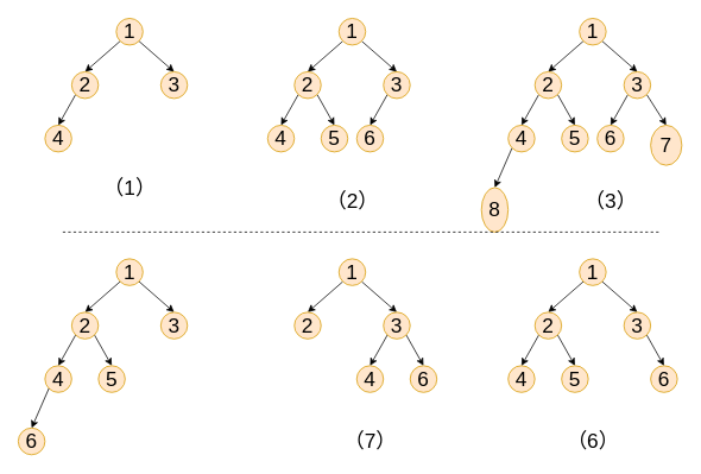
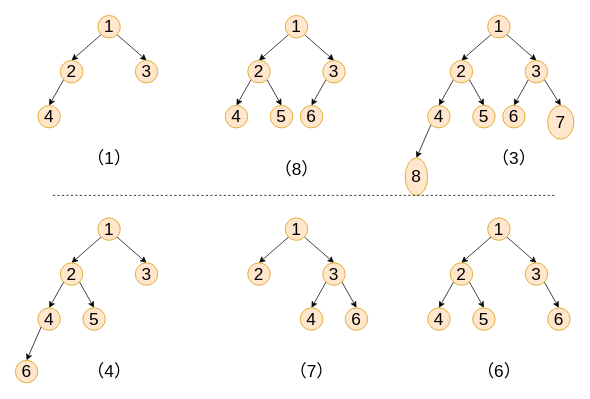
  <mxCell id="0" />
  <mxCell id="1" parent="0" />
  <mxCell id="2" style="rounded=0;orthogonalLoop=1;jettySize=auto;html=1;exitX=0;exitY=1;exitDx=0;exitDy=0;entryX=0.5;entryY=0;entryDx=0;entryDy=0;" edge="1" parent="1" source="4" target="9"><mxGeometry relative="1" as="geometry"><mxPoint x="370" y="90" as="targetPoint" /></mxGeometry></mxCell>
  <mxCell id="3" style="edgeStyle=none;rounded=0;orthogonalLoop=1;jettySize=auto;html=1;exitX=1;exitY=1;exitDx=0;exitDy=0;entryX=0.5;entryY=0;entryDx=0;entryDy=0;" edge="1" parent="1" source="4" target="11"><mxGeometry relative="1" as="geometry" /></mxCell>
  <mxCell id="4" value="1" style="ellipse;whiteSpace=wrap;html=1;aspect=fixed;fontSize=23;fontStyle=0;fillColor=#ffe6cc;strokeColor=#d79b00;" vertex="1" parent="1"><mxGeometry x="380" y="20" width="30" height="30" as="geometry" /></mxCell>
  <mxCell id="5" value="4" style="ellipse;whiteSpace=wrap;html=1;aspect=fixed;fontSize=23;fontStyle=0;fillColor=#ffe6cc;strokeColor=#d79b00;" vertex="1" parent="1"><mxGeometry x="300" y="140" width="30" height="30" as="geometry" /></mxCell>
  <mxCell id="6" value="6" style="ellipse;whiteSpace=wrap;html=1;aspect=fixed;fontSize=23;fontStyle=0;fillColor=#ffe6cc;strokeColor=#d79b00;" vertex="1" parent="1"><mxGeometry x="400" y="140" width="30" height="30" as="geometry" /></mxCell>
  <mxCell id="7" style="edgeStyle=none;rounded=0;orthogonalLoop=1;jettySize=auto;html=1;exitX=0;exitY=1;exitDx=0;exitDy=0;entryX=0.5;entryY=0;entryDx=0;entryDy=0;" edge="1" parent="1" source="9" target="5"><mxGeometry relative="1" as="geometry" /></mxCell>
  <mxCell id="8" style="edgeStyle=none;rounded=0;orthogonalLoop=1;jettySize=auto;html=1;exitX=1;exitY=1;exitDx=0;exitDy=0;entryX=0.5;entryY=0;entryDx=0;entryDy=0;" edge="1" parent="1" source="9" target="12"><mxGeometry relative="1" as="geometry" /></mxCell>
  <mxCell id="9" value="2" style="ellipse;whiteSpace=wrap;html=1;aspect=fixed;fontSize=23;fontStyle=0;fillColor=#ffe6cc;strokeColor=#d79b00;" vertex="1" parent="1"><mxGeometry x="330" y="80" width="30" height="30" as="geometry" /></mxCell>
  <mxCell id="10" style="edgeStyle=none;rounded=0;orthogonalLoop=1;jettySize=auto;html=1;exitX=0;exitY=1;exitDx=0;exitDy=0;entryX=0.5;entryY=0;entryDx=0;entryDy=0;" edge="1" parent="1" source="11" target="6"><mxGeometry relative="1" as="geometry" /></mxCell>
  <mxCell id="11" value="3" style="ellipse;whiteSpace=wrap;html=1;aspect=fixed;fontSize=23;fontStyle=0;fillColor=#ffe6cc;strokeColor=#d79b00;" vertex="1" parent="1"><mxGeometry x="430" y="80" width="30" height="30" as="geometry" /></mxCell>
  <mxCell id="12" value="5" style="ellipse;whiteSpace=wrap;html=1;aspect=fixed;fontSize=23;fontStyle=0;fillColor=#ffe6cc;strokeColor=#d79b00;" vertex="1" parent="1"><mxGeometry x="360" y="140" width="30" height="30" as="geometry" /></mxCell>
  <mxCell id="13" style="rounded=0;orthogonalLoop=1;jettySize=auto;html=1;exitX=0;exitY=1;exitDx=0;exitDy=0;entryX=0.5;entryY=0;entryDx=0;entryDy=0;" edge="1" parent="1" source="15" target="20"><mxGeometry relative="1" as="geometry"><mxPoint x="640" y="360" as="targetPoint" /></mxGeometry></mxCell>
  <mxCell id="14" style="edgeStyle=none;rounded=0;orthogonalLoop=1;jettySize=auto;html=1;exitX=1;exitY=1;exitDx=0;exitDy=0;entryX=0.5;entryY=0;entryDx=0;entryDy=0;" edge="1" parent="1" source="15" target="22"><mxGeometry relative="1" as="geometry" /></mxCell>
  <mxCell id="15" value="1" style="ellipse;whiteSpace=wrap;html=1;aspect=fixed;fontSize=23;fontStyle=0;fillColor=#ffe6cc;strokeColor=#d79b00;" vertex="1" parent="1"><mxGeometry x="650" y="290" width="30" height="30" as="geometry" /></mxCell>
  <mxCell id="16" value="4" style="ellipse;whiteSpace=wrap;html=1;aspect=fixed;fontSize=23;fontStyle=0;fillColor=#ffe6cc;strokeColor=#d79b00;" vertex="1" parent="1"><mxGeometry x="570" y="410" width="30" height="30" as="geometry" /></mxCell>
  <mxCell id="17" value="6" style="ellipse;whiteSpace=wrap;html=1;aspect=fixed;fontSize=23;fontStyle=0;fillColor=#ffe6cc;strokeColor=#d79b00;" vertex="1" parent="1"><mxGeometry x="730" y="410" width="30" height="30" as="geometry" /></mxCell>
  <mxCell id="18" style="edgeStyle=none;rounded=0;orthogonalLoop=1;jettySize=auto;html=1;exitX=0;exitY=1;exitDx=0;exitDy=0;entryX=0.5;entryY=0;entryDx=0;entryDy=0;" edge="1" parent="1" source="20" target="16"><mxGeometry relative="1" as="geometry" /></mxCell>
  <mxCell id="19" style="edgeStyle=none;rounded=0;orthogonalLoop=1;jettySize=auto;html=1;exitX=1;exitY=1;exitDx=0;exitDy=0;entryX=0.5;entryY=0;entryDx=0;entryDy=0;" edge="1" parent="1" source="20" target="23"><mxGeometry relative="1" as="geometry" /></mxCell>
  <mxCell id="20" value="2" style="ellipse;whiteSpace=wrap;html=1;aspect=fixed;fontSize=23;fontStyle=0;fillColor=#ffe6cc;strokeColor=#d79b00;" vertex="1" parent="1"><mxGeometry x="600" y="350" width="30" height="30" as="geometry" /></mxCell>
  <mxCell id="21" style="edgeStyle=none;rounded=0;orthogonalLoop=1;jettySize=auto;html=1;exitX=1;exitY=1;exitDx=0;exitDy=0;entryX=0.5;entryY=0;entryDx=0;entryDy=0;fontSize=23;" edge="1" parent="1" source="22" target="17"><mxGeometry relative="1" as="geometry" /></mxCell>
  <mxCell id="22" value="3" style="ellipse;whiteSpace=wrap;html=1;aspect=fixed;fontSize=23;fontStyle=0;fillColor=#ffe6cc;strokeColor=#d79b00;" vertex="1" parent="1"><mxGeometry x="700" y="350" width="30" height="30" as="geometry" /></mxCell>
  <mxCell id="23" value="5" style="ellipse;whiteSpace=wrap;html=1;aspect=fixed;fontSize=23;fontStyle=0;fillColor=#ffe6cc;strokeColor=#d79b00;" vertex="1" parent="1"><mxGeometry x="630" y="410" width="30" height="30" as="geometry" /></mxCell>
  <mxCell id="24" style="rounded=0;orthogonalLoop=1;jettySize=auto;html=1;exitX=0;exitY=1;exitDx=0;exitDy=0;entryX=0.5;entryY=0;entryDx=0;entryDy=0;" edge="1" parent="1" source="26" target="29"><mxGeometry relative="1" as="geometry"><mxPoint x="120" y="90" as="targetPoint" /></mxGeometry></mxCell>
  <mxCell id="25" style="edgeStyle=none;rounded=0;orthogonalLoop=1;jettySize=auto;html=1;exitX=1;exitY=1;exitDx=0;exitDy=0;entryX=0.5;entryY=0;entryDx=0;entryDy=0;" edge="1" parent="1" source="26" target="30"><mxGeometry relative="1" as="geometry" /></mxCell>
  <mxCell id="26" value="1" style="ellipse;whiteSpace=wrap;html=1;aspect=fixed;fontSize=23;fontStyle=0;fillColor=#ffe6cc;strokeColor=#d79b00;" vertex="1" parent="1"><mxGeometry x="130" y="20" width="30" height="30" as="geometry" /></mxCell>
  <mxCell id="27" value="4" style="ellipse;whiteSpace=wrap;html=1;aspect=fixed;fontSize=23;fontStyle=0;fillColor=#ffe6cc;strokeColor=#d79b00;" vertex="1" parent="1"><mxGeometry x="50" y="140" width="30" height="30" as="geometry" /></mxCell>
  <mxCell id="28" style="edgeStyle=none;rounded=0;orthogonalLoop=1;jettySize=auto;html=1;exitX=0;exitY=1;exitDx=0;exitDy=0;entryX=0.5;entryY=0;entryDx=0;entryDy=0;" edge="1" parent="1" source="29" target="27"><mxGeometry relative="1" as="geometry" /></mxCell>
  <mxCell id="29" value="2" style="ellipse;whiteSpace=wrap;html=1;aspect=fixed;fontSize=23;fontStyle=0;fillColor=#ffe6cc;strokeColor=#d79b00;" vertex="1" parent="1"><mxGeometry x="80" y="80" width="30" height="30" as="geometry" /></mxCell>
  <mxCell id="30" value="3" style="ellipse;whiteSpace=wrap;html=1;aspect=fixed;fontSize=23;fontStyle=0;fillColor=#ffe6cc;strokeColor=#d79b00;" vertex="1" parent="1"><mxGeometry x="180" y="80" width="30" height="30" as="geometry" /></mxCell>
  <mxCell id="31" style="rounded=0;orthogonalLoop=1;jettySize=auto;html=1;exitX=0;exitY=1;exitDx=0;exitDy=0;entryX=0.5;entryY=0;entryDx=0;entryDy=0;" edge="1" parent="1" source="33" target="36"><mxGeometry relative="1" as="geometry"><mxPoint x="370" y="360" as="targetPoint" /></mxGeometry></mxCell>
  <mxCell id="32" style="edgeStyle=none;rounded=0;orthogonalLoop=1;jettySize=auto;html=1;exitX=1;exitY=1;exitDx=0;exitDy=0;entryX=0.5;entryY=0;entryDx=0;entryDy=0;" edge="1" parent="1" source="33" target="39"><mxGeometry relative="1" as="geometry" /></mxCell>
  <mxCell id="33" value="1" style="ellipse;whiteSpace=wrap;html=1;aspect=fixed;fontSize=23;fontStyle=0;fillColor=#ffe6cc;strokeColor=#d79b00;" vertex="1" parent="1"><mxGeometry x="380" y="290" width="30" height="30" as="geometry" /></mxCell>
  <mxCell id="34" value="4" style="ellipse;whiteSpace=wrap;html=1;aspect=fixed;fontSize=23;fontStyle=0;fillColor=#ffe6cc;strokeColor=#d79b00;" vertex="1" parent="1"><mxGeometry x="400" y="410" width="30" height="30" as="geometry" /></mxCell>
  <mxCell id="35" value="6" style="ellipse;whiteSpace=wrap;html=1;aspect=fixed;fontSize=23;fontStyle=0;fillColor=#ffe6cc;strokeColor=#d79b00;" vertex="1" parent="1"><mxGeometry x="460" y="410" width="30" height="30" as="geometry" /></mxCell>
  <mxCell id="36" value="2" style="ellipse;whiteSpace=wrap;html=1;aspect=fixed;fontSize=23;fontStyle=0;fillColor=#ffe6cc;strokeColor=#d79b00;" vertex="1" parent="1"><mxGeometry x="330" y="350" width="30" height="30" as="geometry" /></mxCell>
  <mxCell id="37" style="edgeStyle=none;rounded=0;orthogonalLoop=1;jettySize=auto;html=1;exitX=0;exitY=1;exitDx=0;exitDy=0;entryX=0.5;entryY=0;entryDx=0;entryDy=0;fontSize=23;" edge="1" parent="1" source="39" target="34"><mxGeometry relative="1" as="geometry" /></mxCell>
  <mxCell id="38" style="edgeStyle=none;rounded=0;orthogonalLoop=1;jettySize=auto;html=1;exitX=1;exitY=1;exitDx=0;exitDy=0;entryX=0.5;entryY=0;entryDx=0;entryDy=0;fontSize=23;" edge="1" parent="1" source="39" target="35"><mxGeometry relative="1" as="geometry" /></mxCell>
  <mxCell id="39" value="3" style="ellipse;whiteSpace=wrap;html=1;aspect=fixed;fontSize=23;fontStyle=0;fillColor=#ffe6cc;strokeColor=#d79b00;" vertex="1" parent="1"><mxGeometry x="430" y="350" width="30" height="30" as="geometry" /></mxCell>
  <mxCell id="40" style="edgeStyle=none;rounded=0;orthogonalLoop=1;jettySize=auto;html=1;exitX=0;exitY=0.5;exitDx=0;exitDy=0;fontSize=23;" edge="1" parent="1" source="34" target="34"><mxGeometry relative="1" as="geometry" /></mxCell>
  <mxCell id="41" style="rounded=0;orthogonalLoop=1;jettySize=auto;html=1;exitX=0;exitY=1;exitDx=0;exitDy=0;entryX=0.5;entryY=0;entryDx=0;entryDy=0;" edge="1" parent="1" source="43" target="49"><mxGeometry relative="1" as="geometry"><mxPoint x="640" y="90" as="targetPoint" /></mxGeometry></mxCell>
  <mxCell id="42" style="edgeStyle=none;rounded=0;orthogonalLoop=1;jettySize=auto;html=1;exitX=1;exitY=1;exitDx=0;exitDy=0;entryX=0.5;entryY=0;entryDx=0;entryDy=0;" edge="1" parent="1" source="43" target="52"><mxGeometry relative="1" as="geometry" /></mxCell>
  <mxCell id="43" value="1" style="ellipse;whiteSpace=wrap;html=1;aspect=fixed;fontSize=23;fontStyle=0;fillColor=#ffe6cc;strokeColor=#d79b00;" vertex="1" parent="1"><mxGeometry x="650" y="20" width="30" height="30" as="geometry" /></mxCell>
  <mxCell id="44" style="edgeStyle=none;rounded=0;orthogonalLoop=1;jettySize=auto;html=1;exitX=0;exitY=1;exitDx=0;exitDy=0;entryX=0.5;entryY=0;entryDx=0;entryDy=0;fontSize=23;" edge="1" parent="1" source="45" target="66"><mxGeometry relative="1" as="geometry" /></mxCell>
  <mxCell id="45" value="4" style="ellipse;whiteSpace=wrap;html=1;aspect=fixed;fontSize=23;fontStyle=0;fillColor=#ffe6cc;strokeColor=#d79b00;" vertex="1" parent="1"><mxGeometry x="570" y="140" width="30" height="30" as="geometry" /></mxCell>
  <mxCell id="46" value="6" style="ellipse;whiteSpace=wrap;html=1;aspect=fixed;fontSize=23;fontStyle=0;fillColor=#ffe6cc;strokeColor=#d79b00;" vertex="1" parent="1"><mxGeometry x="670" y="140" width="30" height="30" as="geometry" /></mxCell>
  <mxCell id="47" style="edgeStyle=none;rounded=0;orthogonalLoop=1;jettySize=auto;html=1;exitX=0;exitY=1;exitDx=0;exitDy=0;entryX=0.5;entryY=0;entryDx=0;entryDy=0;" edge="1" parent="1" source="49" target="45"><mxGeometry relative="1" as="geometry" /></mxCell>
  <mxCell id="48" style="edgeStyle=none;rounded=0;orthogonalLoop=1;jettySize=auto;html=1;exitX=1;exitY=1;exitDx=0;exitDy=0;entryX=0.5;entryY=0;entryDx=0;entryDy=0;" edge="1" parent="1" source="49" target="53"><mxGeometry relative="1" as="geometry" /></mxCell>
  <mxCell id="49" value="2" style="ellipse;whiteSpace=wrap;html=1;aspect=fixed;fontSize=23;fontStyle=0;fillColor=#ffe6cc;strokeColor=#d79b00;" vertex="1" parent="1"><mxGeometry x="600" y="80" width="30" height="30" as="geometry" /></mxCell>
  <mxCell id="50" style="edgeStyle=none;rounded=0;orthogonalLoop=1;jettySize=auto;html=1;exitX=0;exitY=1;exitDx=0;exitDy=0;entryX=0.5;entryY=0;entryDx=0;entryDy=0;" edge="1" parent="1" source="52" target="46"><mxGeometry relative="1" as="geometry" /></mxCell>
  <mxCell id="51" style="edgeStyle=none;rounded=0;orthogonalLoop=1;jettySize=auto;html=1;exitX=1;exitY=1;exitDx=0;exitDy=0;entryX=0.5;entryY=0;entryDx=0;entryDy=0;fontSize=23;" edge="1" parent="1" source="52" target="65"><mxGeometry relative="1" as="geometry" /></mxCell>
  <mxCell id="52" value="3" style="ellipse;whiteSpace=wrap;html=1;aspect=fixed;fontSize=23;fontStyle=0;fillColor=#ffe6cc;strokeColor=#d79b00;" vertex="1" parent="1"><mxGeometry x="700" y="80" width="30" height="30" as="geometry" /></mxCell>
  <mxCell id="53" value="5" style="ellipse;whiteSpace=wrap;html=1;aspect=fixed;fontSize=23;fontStyle=0;fillColor=#ffe6cc;strokeColor=#d79b00;" vertex="1" parent="1"><mxGeometry x="630" y="140" width="30" height="30" as="geometry" /></mxCell>
  <mxCell id="54" style="rounded=0;orthogonalLoop=1;jettySize=auto;html=1;exitX=0;exitY=1;exitDx=0;exitDy=0;entryX=0.5;entryY=0;entryDx=0;entryDy=0;" edge="1" parent="1" source="56" target="61"><mxGeometry relative="1" as="geometry"><mxPoint x="120" y="360" as="targetPoint" /></mxGeometry></mxCell>
  <mxCell id="55" style="edgeStyle=none;rounded=0;orthogonalLoop=1;jettySize=auto;html=1;exitX=1;exitY=1;exitDx=0;exitDy=0;entryX=0.5;entryY=0;entryDx=0;entryDy=0;" edge="1" parent="1" source="56" target="63"><mxGeometry relative="1" as="geometry" /></mxCell>
  <mxCell id="56" value="1" style="ellipse;whiteSpace=wrap;html=1;aspect=fixed;fontSize=23;fontStyle=0;fillColor=#ffe6cc;strokeColor=#d79b00;" vertex="1" parent="1"><mxGeometry x="130" y="290" width="30" height="30" as="geometry" /></mxCell>
  <mxCell id="57" value="4" style="ellipse;whiteSpace=wrap;html=1;aspect=fixed;fontSize=23;fontStyle=0;fillColor=#ffe6cc;strokeColor=#d79b00;" vertex="1" parent="1"><mxGeometry x="50" y="410" width="30" height="30" as="geometry" /></mxCell>
  <mxCell id="58" value="6" style="ellipse;whiteSpace=wrap;html=1;aspect=fixed;fontSize=23;fontStyle=0;fillColor=#ffe6cc;strokeColor=#d79b00;" vertex="1" parent="1"><mxGeometry x="20" y="480" width="30" height="30" as="geometry" /></mxCell>
  <mxCell id="59" style="edgeStyle=none;rounded=0;orthogonalLoop=1;jettySize=auto;html=1;exitX=0;exitY=1;exitDx=0;exitDy=0;entryX=0.5;entryY=0;entryDx=0;entryDy=0;" edge="1" parent="1" source="61" target="57"><mxGeometry relative="1" as="geometry" /></mxCell>
  <mxCell id="60" style="edgeStyle=none;rounded=0;orthogonalLoop=1;jettySize=auto;html=1;exitX=1;exitY=1;exitDx=0;exitDy=0;entryX=0.5;entryY=0;entryDx=0;entryDy=0;" edge="1" parent="1" source="61" target="64"><mxGeometry relative="1" as="geometry" /></mxCell>
  <mxCell id="61" value="2" style="ellipse;whiteSpace=wrap;html=1;aspect=fixed;fontSize=23;fontStyle=0;fillColor=#ffe6cc;strokeColor=#d79b00;" vertex="1" parent="1"><mxGeometry x="80" y="350" width="30" height="30" as="geometry" /></mxCell>
  <mxCell id="62" style="edgeStyle=none;rounded=0;orthogonalLoop=1;jettySize=auto;html=1;exitX=0;exitY=1;exitDx=0;exitDy=0;entryX=0.5;entryY=0;entryDx=0;entryDy=0;" edge="1" parent="1" source="57" target="58"><mxGeometry relative="1" as="geometry" /></mxCell>
  <mxCell id="63" value="3" style="ellipse;whiteSpace=wrap;html=1;aspect=fixed;fontSize=23;fontStyle=0;fillColor=#ffe6cc;strokeColor=#d79b00;" vertex="1" parent="1"><mxGeometry x="180" y="350" width="30" height="30" as="geometry" /></mxCell>
  <mxCell id="64" value="5" style="ellipse;whiteSpace=wrap;html=1;aspect=fixed;fontSize=23;fontStyle=0;fillColor=#ffe6cc;strokeColor=#d79b00;" vertex="1" parent="1"><mxGeometry x="110" y="410" width="30" height="30" as="geometry" /></mxCell>
  <mxCell id="65" value="7" style="ellipse;whiteSpace=wrap;html=1;aspect=fixed;fontSize=23;fontStyle=0;fillColor=#ffe6cc;strokeColor=#d79b00;" vertex="1" parent="1"><mxGeometry x="730" y="140" width="35" height="45" as="geometry" /></mxCell>
  <mxCell id="66" value="8" style="ellipse;whiteSpace=wrap;html=1;aspect=fixed;fontSize=23;fontStyle=0;fillColor=#ffe6cc;strokeColor=#d79b00;" vertex="1" parent="1"><mxGeometry x="540" y="210" width="30" height="50" as="geometry" /></mxCell>
  <mxCell id="67" value="" style="endArrow=none;dashed=1;html=1;rounded=0;fontSize=23;" edge="1" parent="1"><mxGeometry width="50" height="50" relative="1" as="geometry"><mxPoint x="70" y="260" as="sourcePoint" /><mxPoint x="740" y="260" as="targetPoint" /></mxGeometry></mxCell>
  <mxCell id="68" value="（1）" style="text;html=1;resizable=0;autosize=1;align=center;verticalAlign=middle;points=[];fillColor=none;strokeColor=none;rounded=0;fontSize=23;" vertex="1" parent="1"><mxGeometry x="110" y="195" width="70" height="30" as="geometry" /></mxCell>
+ <mxCell id="69" value="（4）" style="text;html=1;resizable=0;autosize=1;align=center;verticalAlign=middle;points=[];fillColor=none;strokeColor=none;rounded=0;fontSize=23;" vertex="1" parent="1"><mxGeometry x="110" y="480" width="70" height="30" as="geometry" /></mxCell>
  <mxCell id="70" value="（7）" style="text;html=1;resizable=0;autosize=1;align=center;verticalAlign=middle;points=[];fillColor=none;strokeColor=none;rounded=0;fontSize=23;" vertex="1" parent="1"><mxGeometry x="380" y="480" width="70" height="30" as="geometry" /></mxCell>
  <mxCell id="71" value="（6）" style="text;html=1;resizable=0;autosize=1;align=center;verticalAlign=middle;points=[];fillColor=none;strokeColor=none;rounded=0;fontSize=23;" vertex="1" parent="1"><mxGeometry x="630" y="480" width="70" height="30" as="geometry" /></mxCell>
- <mxCell id="72" value="（3）" style="text;html=1;resizable=0;autosize=1;align=center;verticalAlign=middle;points=[];fillColor=none;strokeColor=none;rounded=0;fontSize=23;" vertex="1" parent="1"><mxGeometry x="650" y="210" width="70" height="30" as="geometry" /></mxCell>
- <mxCell id="73" value="（2）" style="text;html=1;resizable=0;autosize=1;align=center;verticalAlign=middle;points=[];fillColor=none;strokeColor=none;rounded=0;fontSize=23;" vertex="1" parent="1"><mxGeometry x="360" y="210" width="70" height="30" as="geometry" /></mxCell>
+ <mxCell id="72" value="（3）" style="text;html=1;resizable=0;autosize=1;align=center;verticalAlign=middle;points=[];fillColor=none;strokeColor=none;rounded=0;fontSize=23;" vertex="1" parent="1"><mxGeometry x="650" y="195" width="70" height="30" as="geometry" /></mxCell>
+ <mxCell id="73" value="（8）" style="text;html=1;resizable=0;autosize=1;align=center;verticalAlign=middle;points=[];fillColor=none;strokeColor=none;rounded=0;fontSize=23;" vertex="1" parent="1"><mxGeometry x="360" y="210" width="70" height="30" as="geometry" /></mxCell>
